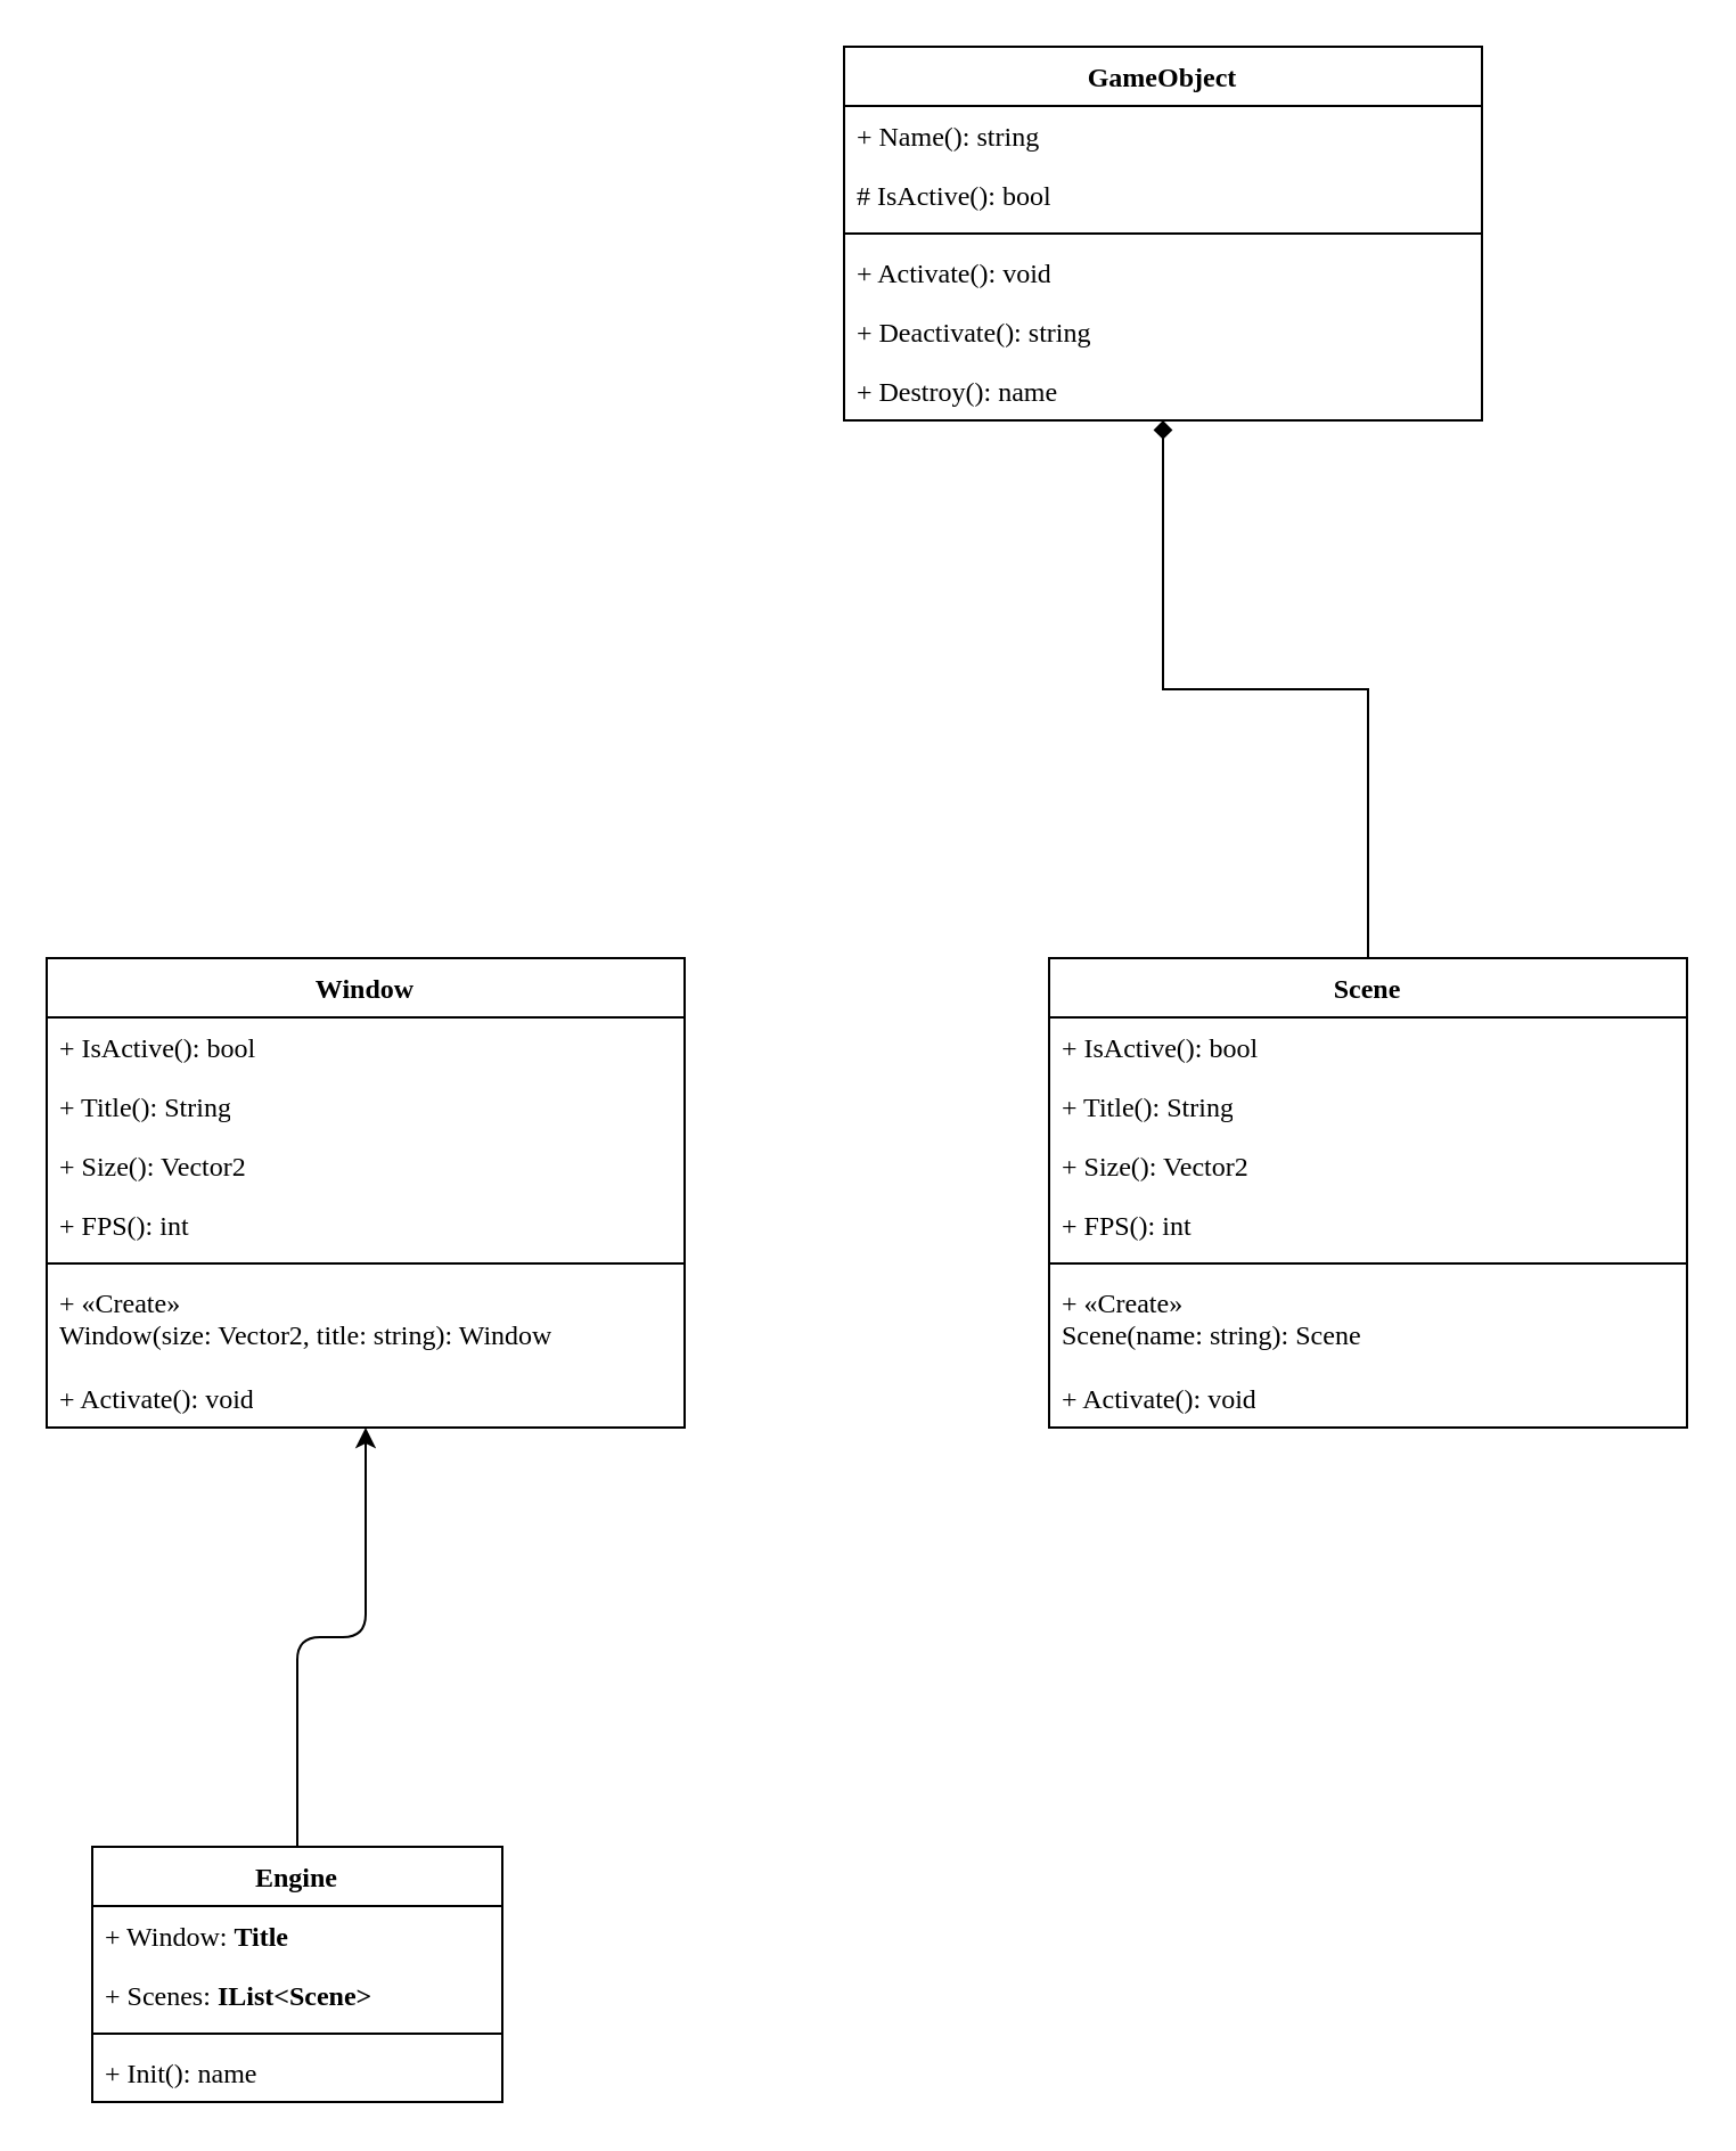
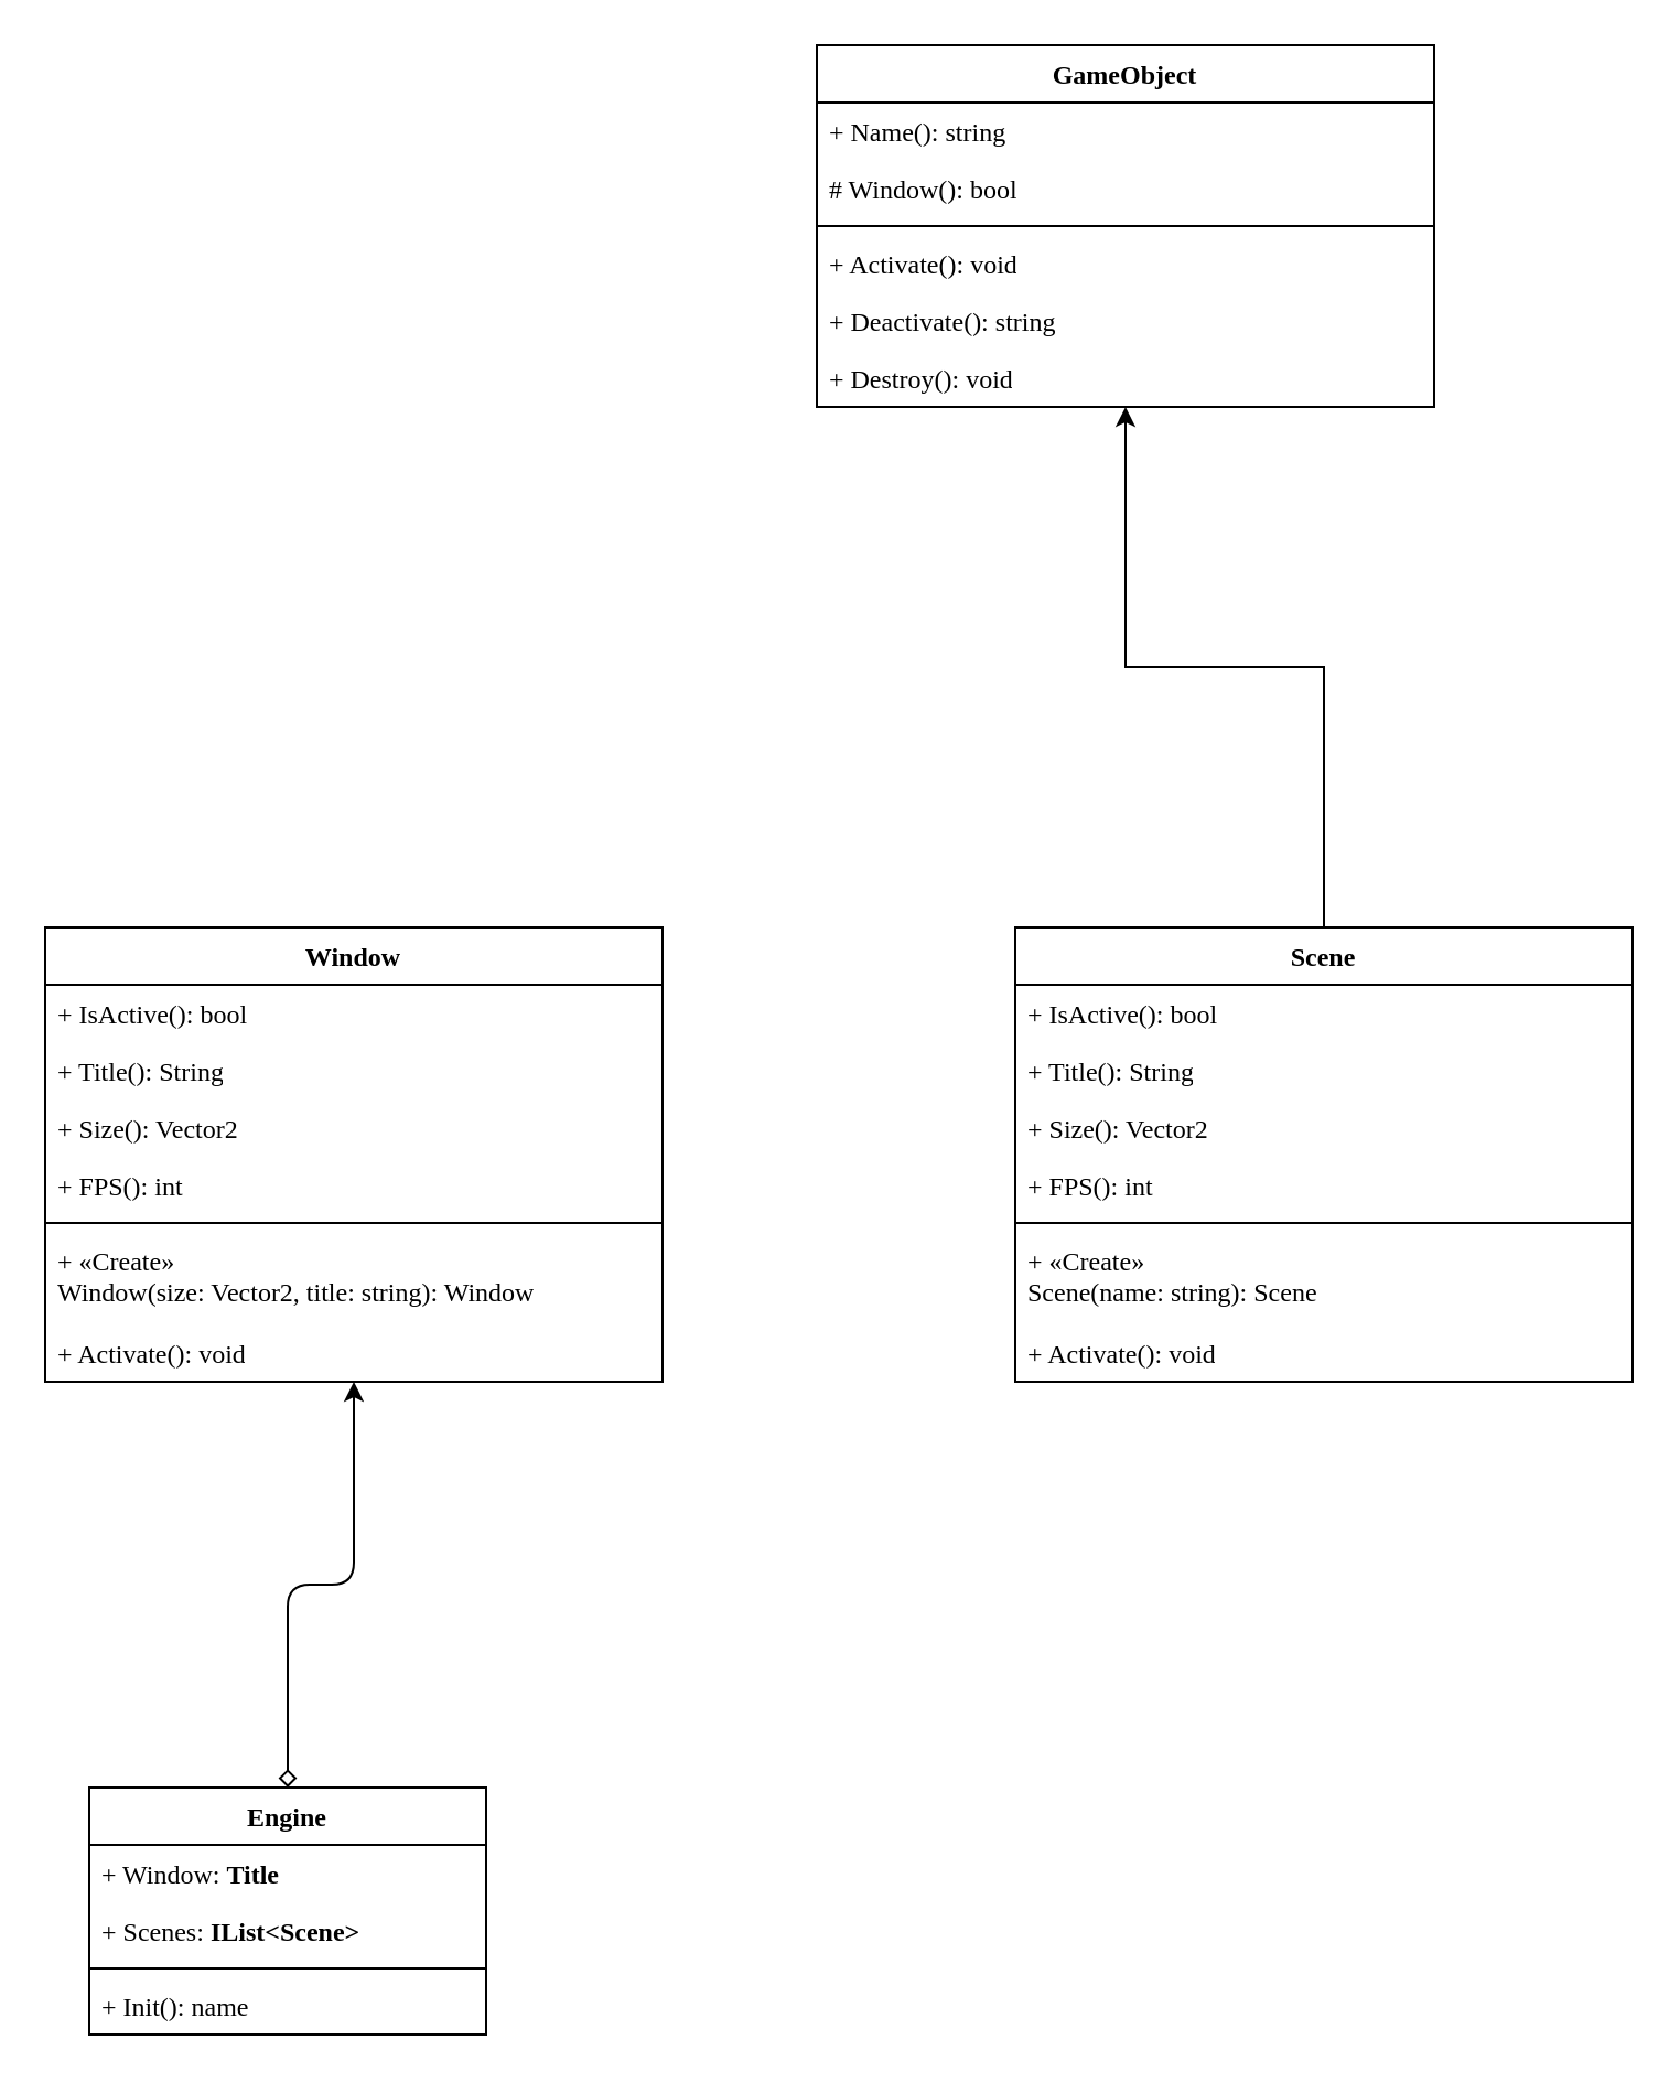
  <mxCell id="0" />
  <mxCell id="1" parent="0" />
  <mxCell id="2" value="Engine" style="swimlane;fontStyle=1;align=center;verticalAlign=top;childLayout=stackLayout;horizontal=1;startSize=26;horizontalStack=0;resizeParent=1;resizeParentMax=0;resizeLast=0;collapsible=1;marginBottom=0;whiteSpace=wrap;html=1;gradientColor=none;fillColor=default;swimlaneLine=1;rounded=0;glass=0;shadow=0;fontFamily=Verdana;" vertex="1" parent="1"><mxGeometry x="40" y="810" width="180" height="112" as="geometry" /></mxCell>
  <mxCell id="3" value="+ Window: &lt;b&gt;Title&lt;/b&gt;" style="text;strokeColor=none;fillColor=none;align=left;verticalAlign=top;spacingLeft=4;spacingRight=4;overflow=hidden;rotatable=0;points=[[0,0.5],[1,0.5]];portConstraint=eastwest;whiteSpace=wrap;html=1;fontStyle=0;fontFamily=Verdana;" vertex="1" parent="2"><mxGeometry y="26" width="180" height="26" as="geometry" /></mxCell>
  <mxCell id="4" value="+ Scenes: &lt;b&gt;IList&amp;lt;Scene&amp;gt;&lt;/b&gt;" style="text;strokeColor=none;fillColor=none;align=left;verticalAlign=top;spacingLeft=4;spacingRight=4;overflow=hidden;rotatable=0;points=[[0,0.5],[1,0.5]];portConstraint=eastwest;whiteSpace=wrap;html=1;fontStyle=0;fontFamily=Verdana;" vertex="1" parent="2"><mxGeometry y="52" width="180" height="26" as="geometry" /></mxCell>
  <mxCell id="5" value="" style="line;strokeWidth=1;fillColor=none;align=left;verticalAlign=middle;spacingTop=-1;spacingLeft=3;spacingRight=3;rotatable=0;labelPosition=right;points=[];portConstraint=eastwest;strokeColor=inherit;" vertex="1" parent="2"><mxGeometry y="78" width="180" height="8" as="geometry" /></mxCell>
  <mxCell id="6" value="+ Init(): name" style="text;strokeColor=none;fillColor=none;align=left;verticalAlign=top;spacingLeft=4;spacingRight=4;overflow=hidden;rotatable=0;points=[[0,0.5],[1,0.5]];portConstraint=eastwest;whiteSpace=wrap;html=1;fontStyle=0;fontFamily=Verdana;" vertex="1" parent="2"><mxGeometry y="86" width="180" height="26" as="geometry" /></mxCell>
- <mxCell id="7" style="rounded=1;orthogonalLoop=1;jettySize=auto;html=1;edgeStyle=orthogonalEdgeStyle;elbow=vertical;endArrow=none;endFill=0;startArrow=classic;startFill=1;" edge="1" parent="1" source="8" target="2"><mxGeometry relative="1" as="geometry" /></mxCell>
+ <mxCell id="7" style="rounded=1;orthogonalLoop=1;jettySize=auto;html=1;edgeStyle=orthogonalEdgeStyle;elbow=vertical;endArrow=diamond;endFill=0;startArrow=classic;startFill=1;" edge="1" parent="1" source="8" target="2"><mxGeometry relative="1" as="geometry" /></mxCell>
  <mxCell id="8" value="Window" style="swimlane;fontStyle=1;align=center;verticalAlign=top;childLayout=stackLayout;horizontal=1;startSize=26;horizontalStack=0;resizeParent=1;resizeParentMax=0;resizeLast=0;collapsible=1;marginBottom=0;whiteSpace=wrap;html=1;gradientColor=none;fillColor=default;swimlaneLine=1;rounded=0;glass=0;shadow=0;fontFamily=Verdana;" vertex="1" parent="1"><mxGeometry x="20" y="420" width="280" height="206" as="geometry" /></mxCell>
  <mxCell id="9" value="+ IsActive(): bool" style="text;strokeColor=none;fillColor=none;align=left;verticalAlign=top;spacingLeft=4;spacingRight=4;overflow=hidden;rotatable=0;points=[[0,0.5],[1,0.5]];portConstraint=eastwest;whiteSpace=wrap;html=1;fontStyle=0;fontFamily=Verdana;" vertex="1" parent="8"><mxGeometry y="26" width="280" height="26" as="geometry" /></mxCell>
  <mxCell id="10" value="+ Title(): String" style="text;strokeColor=none;fillColor=none;align=left;verticalAlign=top;spacingLeft=4;spacingRight=4;overflow=hidden;rotatable=0;points=[[0,0.5],[1,0.5]];portConstraint=eastwest;whiteSpace=wrap;html=1;fontStyle=0;fontFamily=Verdana;" vertex="1" parent="8"><mxGeometry y="52" width="280" height="26" as="geometry" /></mxCell>
  <mxCell id="11" value="+ Size(): Vector2" style="text;strokeColor=none;fillColor=none;align=left;verticalAlign=top;spacingLeft=4;spacingRight=4;overflow=hidden;rotatable=0;points=[[0,0.5],[1,0.5]];portConstraint=eastwest;whiteSpace=wrap;html=1;fontStyle=0;fontFamily=Verdana;" vertex="1" parent="8"><mxGeometry y="78" width="280" height="26" as="geometry" /></mxCell>
  <mxCell id="12" value="+ FPS(): int" style="text;strokeColor=none;fillColor=none;align=left;verticalAlign=top;spacingLeft=4;spacingRight=4;overflow=hidden;rotatable=0;points=[[0,0.5],[1,0.5]];portConstraint=eastwest;whiteSpace=wrap;html=1;fontStyle=0;fontFamily=Verdana;" vertex="1" parent="8"><mxGeometry y="104" width="280" height="26" as="geometry" /></mxCell>
  <mxCell id="13" value="" style="line;strokeWidth=1;fillColor=none;align=left;verticalAlign=middle;spacingTop=-1;spacingLeft=3;spacingRight=3;rotatable=0;labelPosition=right;points=[];portConstraint=eastwest;strokeColor=inherit;" vertex="1" parent="8"><mxGeometry y="130" width="280" height="8" as="geometry" /></mxCell>
  <mxCell id="14" value="+ «Create»&lt;br&gt;Window(size: Vector2, title: string): Window" style="text;strokeColor=none;fillColor=none;align=left;verticalAlign=top;spacingLeft=4;spacingRight=4;overflow=hidden;rotatable=0;points=[[0,0.5],[1,0.5]];portConstraint=eastwest;whiteSpace=wrap;html=1;fontStyle=0;fontFamily=Verdana;" vertex="1" parent="8"><mxGeometry y="138" width="280" height="42" as="geometry" /></mxCell>
  <mxCell id="15" value="+ Activate(): void" style="text;strokeColor=none;fillColor=none;align=left;verticalAlign=top;spacingLeft=4;spacingRight=4;overflow=hidden;rotatable=0;points=[[0,0.5],[1,0.5]];portConstraint=eastwest;whiteSpace=wrap;html=1;fontStyle=0;fontFamily=Verdana;" vertex="1" parent="8"><mxGeometry y="180" width="280" height="26" as="geometry" /></mxCell>
- <mxCell id="16" style="edgeStyle=orthogonalEdgeStyle;rounded=0;orthogonalLoop=1;jettySize=auto;html=1;endArrow=diamond;" edge="1" parent="1" source="17" target="25"><mxGeometry relative="1" as="geometry" /></mxCell>
+ <mxCell id="16" style="edgeStyle=orthogonalEdgeStyle;rounded=0;orthogonalLoop=1;jettySize=auto;html=1;" edge="1" parent="1" source="17" target="25"><mxGeometry relative="1" as="geometry" /></mxCell>
  <mxCell id="17" value="Scene" style="swimlane;fontStyle=1;align=center;verticalAlign=top;childLayout=stackLayout;horizontal=1;startSize=26;horizontalStack=0;resizeParent=1;resizeParentMax=0;resizeLast=0;collapsible=1;marginBottom=0;whiteSpace=wrap;html=1;gradientColor=none;fillColor=default;swimlaneLine=1;rounded=0;glass=0;shadow=0;fontFamily=Verdana;" vertex="1" parent="1"><mxGeometry x="460" y="420" width="280" height="206" as="geometry" /></mxCell>
  <mxCell id="18" value="+ IsActive(): bool" style="text;strokeColor=none;fillColor=none;align=left;verticalAlign=top;spacingLeft=4;spacingRight=4;overflow=hidden;rotatable=0;points=[[0,0.5],[1,0.5]];portConstraint=eastwest;whiteSpace=wrap;html=1;fontStyle=0;fontFamily=Verdana;" vertex="1" parent="17"><mxGeometry y="26" width="280" height="26" as="geometry" /></mxCell>
  <mxCell id="19" value="+ Title(): String" style="text;strokeColor=none;fillColor=none;align=left;verticalAlign=top;spacingLeft=4;spacingRight=4;overflow=hidden;rotatable=0;points=[[0,0.5],[1,0.5]];portConstraint=eastwest;whiteSpace=wrap;html=1;fontStyle=0;fontFamily=Verdana;" vertex="1" parent="17"><mxGeometry y="52" width="280" height="26" as="geometry" /></mxCell>
  <mxCell id="20" value="+ Size(): Vector2" style="text;strokeColor=none;fillColor=none;align=left;verticalAlign=top;spacingLeft=4;spacingRight=4;overflow=hidden;rotatable=0;points=[[0,0.5],[1,0.5]];portConstraint=eastwest;whiteSpace=wrap;html=1;fontStyle=0;fontFamily=Verdana;" vertex="1" parent="17"><mxGeometry y="78" width="280" height="26" as="geometry" /></mxCell>
  <mxCell id="21" value="+ FPS(): int" style="text;strokeColor=none;fillColor=none;align=left;verticalAlign=top;spacingLeft=4;spacingRight=4;overflow=hidden;rotatable=0;points=[[0,0.5],[1,0.5]];portConstraint=eastwest;whiteSpace=wrap;html=1;fontStyle=0;fontFamily=Verdana;" vertex="1" parent="17"><mxGeometry y="104" width="280" height="26" as="geometry" /></mxCell>
  <mxCell id="22" value="" style="line;strokeWidth=1;fillColor=none;align=left;verticalAlign=middle;spacingTop=-1;spacingLeft=3;spacingRight=3;rotatable=0;labelPosition=right;points=[];portConstraint=eastwest;strokeColor=inherit;" vertex="1" parent="17"><mxGeometry y="130" width="280" height="8" as="geometry" /></mxCell>
  <mxCell id="23" value="+ «Create»&lt;br&gt;Scene(name: string): Scene" style="text;strokeColor=none;fillColor=none;align=left;verticalAlign=top;spacingLeft=4;spacingRight=4;overflow=hidden;rotatable=0;points=[[0,0.5],[1,0.5]];portConstraint=eastwest;whiteSpace=wrap;html=1;fontStyle=0;fontFamily=Verdana;" vertex="1" parent="17"><mxGeometry y="138" width="280" height="42" as="geometry" /></mxCell>
  <mxCell id="24" value="+ Activate(): void" style="text;strokeColor=none;fillColor=none;align=left;verticalAlign=top;spacingLeft=4;spacingRight=4;overflow=hidden;rotatable=0;points=[[0,0.5],[1,0.5]];portConstraint=eastwest;whiteSpace=wrap;html=1;fontStyle=0;fontFamily=Verdana;" vertex="1" parent="17"><mxGeometry y="180" width="280" height="26" as="geometry" /></mxCell>
  <mxCell id="25" value="GameObject" style="swimlane;fontStyle=1;align=center;verticalAlign=top;childLayout=stackLayout;horizontal=1;startSize=26;horizontalStack=0;resizeParent=1;resizeParentMax=0;resizeLast=0;collapsible=1;marginBottom=0;whiteSpace=wrap;html=1;gradientColor=none;fillColor=default;swimlaneLine=1;rounded=0;glass=0;shadow=0;fontFamily=Verdana;" vertex="1" parent="1"><mxGeometry x="370" y="20" width="280" height="164" as="geometry" /></mxCell>
  <mxCell id="26" value="+ Name(): string" style="text;strokeColor=none;fillColor=none;align=left;verticalAlign=top;spacingLeft=4;spacingRight=4;overflow=hidden;rotatable=0;points=[[0,0.5],[1,0.5]];portConstraint=eastwest;whiteSpace=wrap;html=1;fontStyle=0;fontFamily=Verdana;" vertex="1" parent="25"><mxGeometry y="26" width="280" height="26" as="geometry" /></mxCell>
- <mxCell id="27" value="# IsActive(): bool" style="text;strokeColor=none;fillColor=none;align=left;verticalAlign=top;spacingLeft=4;spacingRight=4;overflow=hidden;rotatable=0;points=[[0,0.5],[1,0.5]];portConstraint=eastwest;whiteSpace=wrap;html=1;fontStyle=0;fontFamily=Verdana;" vertex="1" parent="25"><mxGeometry y="52" width="280" height="26" as="geometry" /></mxCell>
+ <mxCell id="27" value="# Window(): bool" style="text;strokeColor=none;fillColor=none;align=left;verticalAlign=top;spacingLeft=4;spacingRight=4;overflow=hidden;rotatable=0;points=[[0,0.5],[1,0.5]];portConstraint=eastwest;whiteSpace=wrap;html=1;fontStyle=0;fontFamily=Verdana;" vertex="1" parent="25"><mxGeometry y="52" width="280" height="26" as="geometry" /></mxCell>
  <mxCell id="28" value="" style="line;strokeWidth=1;fillColor=none;align=left;verticalAlign=middle;spacingTop=-1;spacingLeft=3;spacingRight=3;rotatable=0;labelPosition=right;points=[];portConstraint=eastwest;strokeColor=inherit;" vertex="1" parent="25"><mxGeometry y="78" width="280" height="8" as="geometry" /></mxCell>
  <mxCell id="29" value="+ Activate(): void" style="text;strokeColor=none;fillColor=none;align=left;verticalAlign=top;spacingLeft=4;spacingRight=4;overflow=hidden;rotatable=0;points=[[0,0.5],[1,0.5]];portConstraint=eastwest;whiteSpace=wrap;html=1;fontStyle=0;fontFamily=Verdana;" vertex="1" parent="25"><mxGeometry y="86" width="280" height="26" as="geometry" /></mxCell>
  <mxCell id="30" value="+ Deactivate(): string" style="text;strokeColor=none;fillColor=none;align=left;verticalAlign=top;spacingLeft=4;spacingRight=4;overflow=hidden;rotatable=0;points=[[0,0.5],[1,0.5]];portConstraint=eastwest;whiteSpace=wrap;html=1;fontStyle=0;fontFamily=Verdana;" vertex="1" parent="25"><mxGeometry y="112" width="280" height="26" as="geometry" /></mxCell>
- <mxCell id="31" value="+ Destroy(): name" style="text;strokeColor=none;fillColor=none;align=left;verticalAlign=top;spacingLeft=4;spacingRight=4;overflow=hidden;rotatable=0;points=[[0,0.5],[1,0.5]];portConstraint=eastwest;whiteSpace=wrap;html=1;fontStyle=0;fontFamily=Verdana;" vertex="1" parent="25"><mxGeometry y="138" width="280" height="26" as="geometry" /></mxCell>
+ <mxCell id="31" value="+ Destroy(): void" style="text;strokeColor=none;fillColor=none;align=left;verticalAlign=top;spacingLeft=4;spacingRight=4;overflow=hidden;rotatable=0;points=[[0,0.5],[1,0.5]];portConstraint=eastwest;whiteSpace=wrap;html=1;fontStyle=0;fontFamily=Verdana;" vertex="1" parent="25"><mxGeometry y="138" width="280" height="26" as="geometry" /></mxCell>
